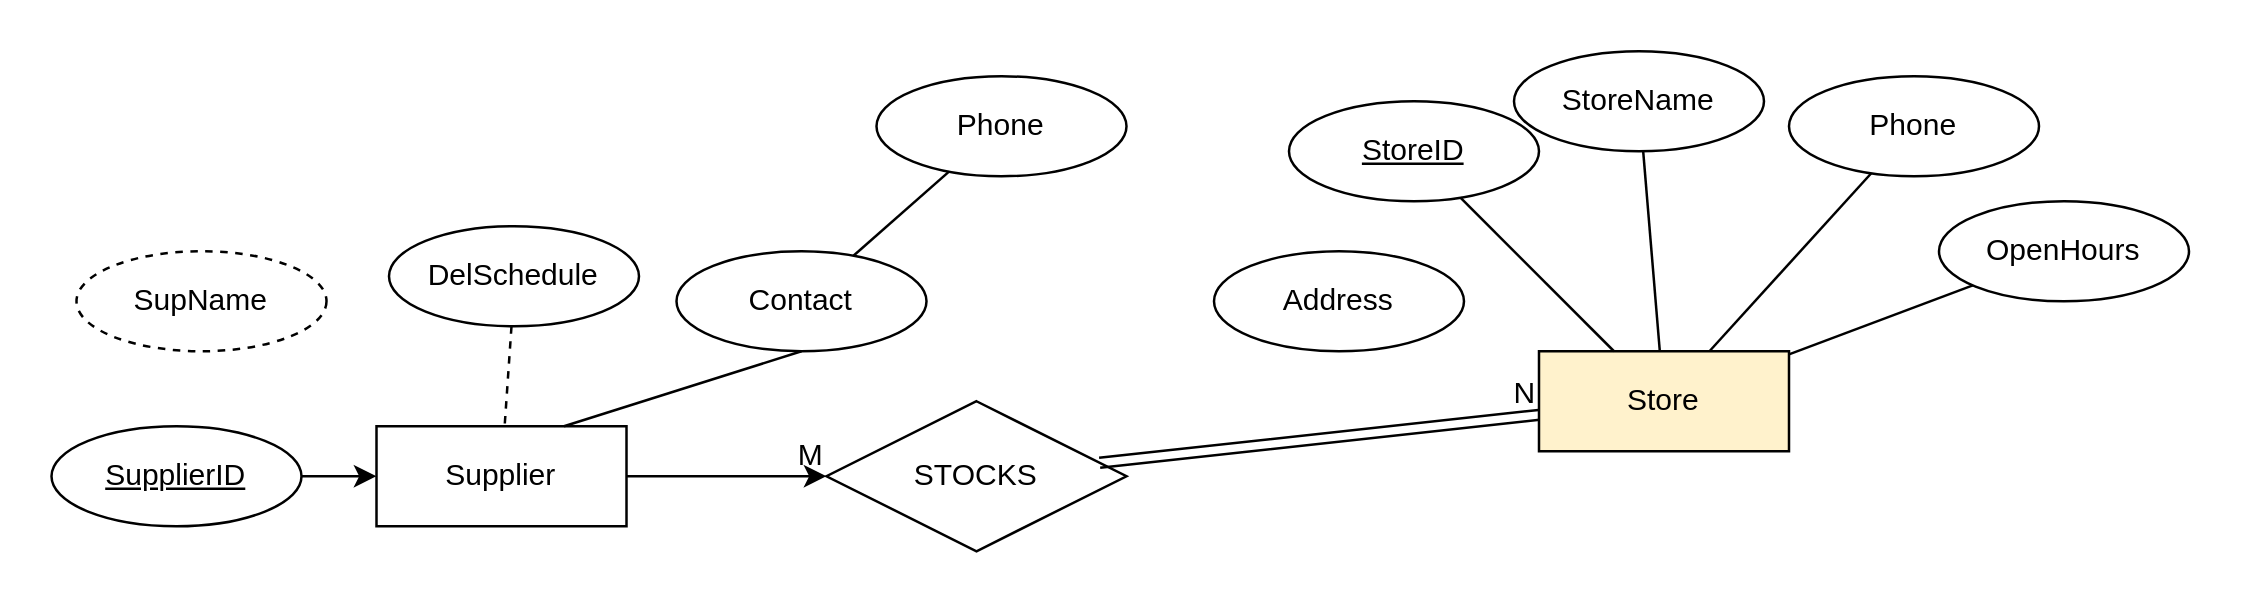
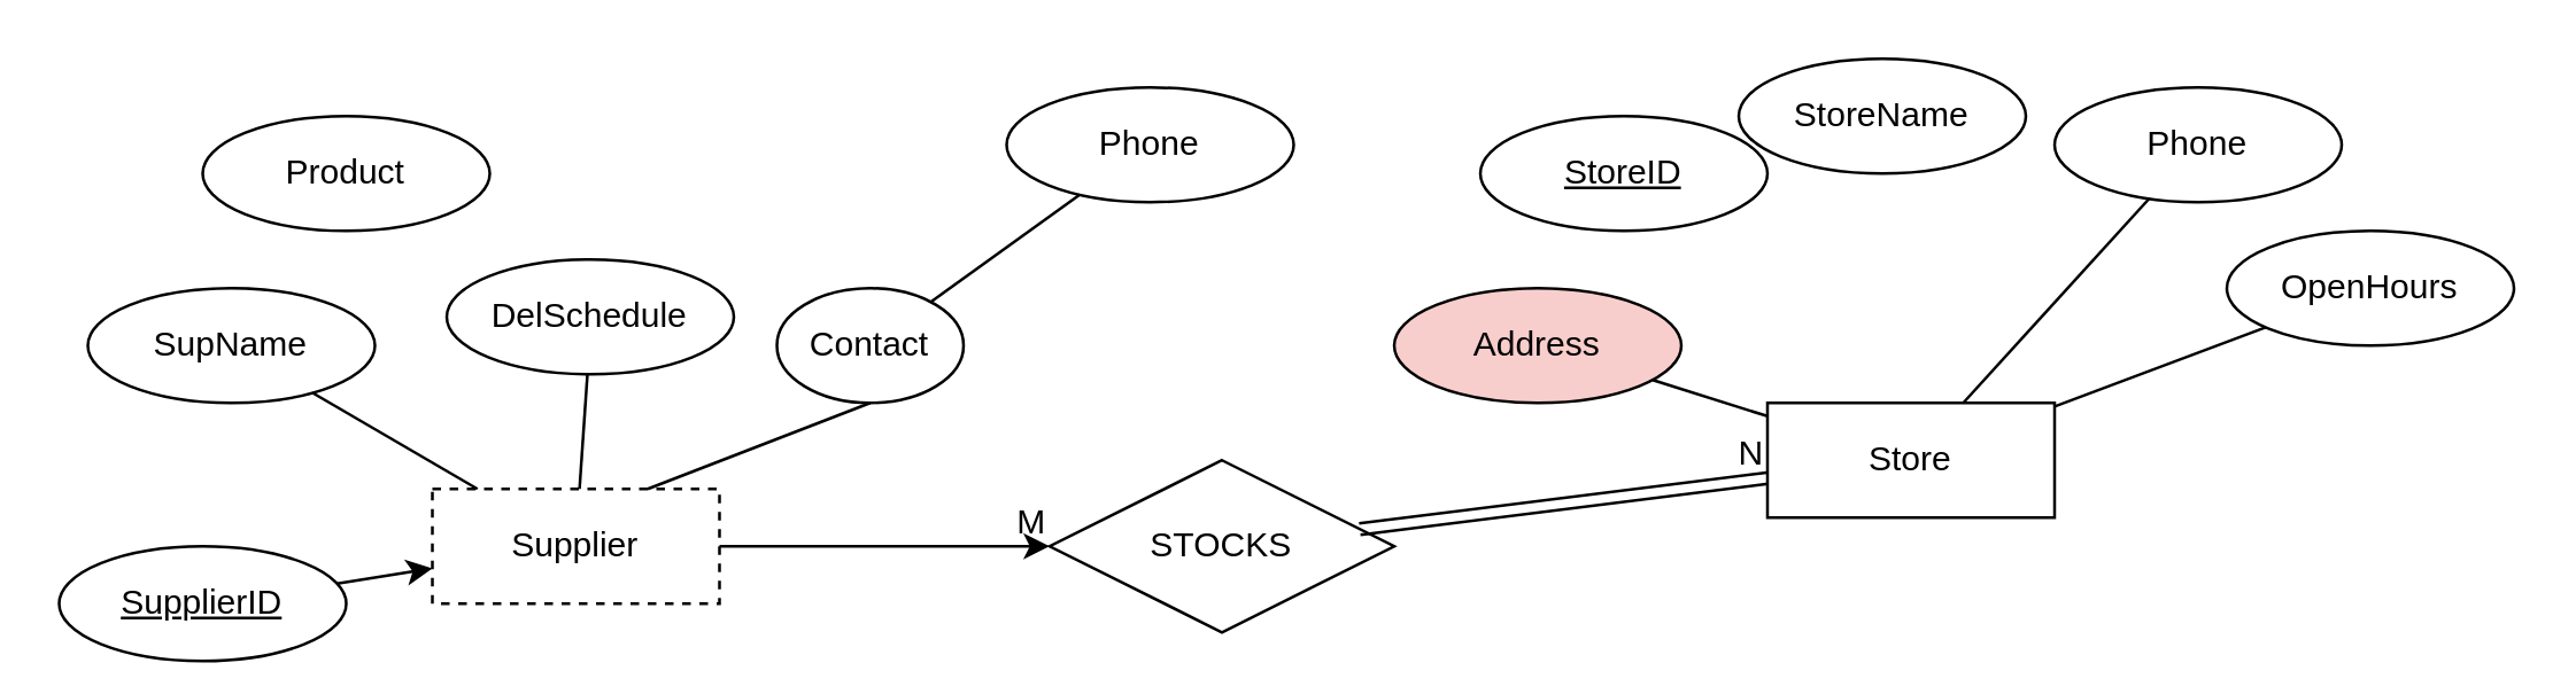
  <mxCell id="0" />
  <mxCell id="1" parent="0" />
- <mxCell id="2" value="Store" style="whiteSpace=wrap;html=1;align=center;fillColor=#fff2cc;" parent="1" vertex="1"><mxGeometry x="615" y="140" width="100" height="40" as="geometry" /></mxCell>
+ <mxCell id="2" value="Store" style="whiteSpace=wrap;html=1;align=center;" parent="1" vertex="1"><mxGeometry x="615" y="140" width="100" height="40" as="geometry" /></mxCell>
  <mxCell id="3" value="&lt;u&gt;StoreID&lt;/u&gt;" style="ellipse;whiteSpace=wrap;html=1;align=center;" parent="1" vertex="1"><mxGeometry x="515" y="40" width="100" height="40" as="geometry" /></mxCell>
  <mxCell id="4" value="Phone" style="ellipse;whiteSpace=wrap;html=1;align=center;" parent="1" vertex="1"><mxGeometry x="715" y="30" width="100" height="40" as="geometry" /></mxCell>
  <mxCell id="5" value="StoreName" style="ellipse;whiteSpace=wrap;html=1;align=center;" parent="1" vertex="1"><mxGeometry x="605" y="20" width="100" height="40" as="geometry" /></mxCell>
- <mxCell id="6" value="Address" style="ellipse;whiteSpace=wrap;html=1;align=center;" parent="1" vertex="1"><mxGeometry x="485" y="100" width="100" height="40" as="geometry" /></mxCell>
- <mxCell id="7" value="Supplier" style="whiteSpace=wrap;html=1;align=center;" parent="1" vertex="1"><mxGeometry x="150" y="170" width="100" height="40" as="geometry" /></mxCell>
- <mxCell id="8" value="&lt;u&gt;SupplierID&lt;/u&gt;" style="ellipse;whiteSpace=wrap;html=1;align=center;" parent="1" vertex="1"><mxGeometry x="20" y="170" width="100" height="40" as="geometry" /></mxCell>
+ <mxCell id="6" value="Address" style="ellipse;whiteSpace=wrap;html=1;align=center;fillColor=#f8cecc;" parent="1" vertex="1"><mxGeometry x="485" y="100" width="100" height="40" as="geometry" /></mxCell>
+ <mxCell id="7" value="Supplier" style="whiteSpace=wrap;html=1;align=center;dashed=1;" parent="1" vertex="1"><mxGeometry x="150" y="170" width="100" height="40" as="geometry" /></mxCell>
+ <mxCell id="8" value="&lt;u&gt;SupplierID&lt;/u&gt;" style="ellipse;whiteSpace=wrap;html=1;align=center;" parent="1" vertex="1"><mxGeometry x="20" y="190" width="100" height="40" as="geometry" /></mxCell>
  <mxCell id="9" value="DelSchedule" style="ellipse;whiteSpace=wrap;html=1;align=center;" parent="1" vertex="1"><mxGeometry x="155" y="90" width="100" height="40" as="geometry" /></mxCell>
- <mxCell id="10" value="Contact" style="ellipse;whiteSpace=wrap;html=1;align=center;" parent="1" vertex="1"><mxGeometry x="270" y="100" width="100" height="40" as="geometry" /></mxCell>
+ <mxCell id="10" value="Contact" style="ellipse;whiteSpace=wrap;html=1;align=center;" parent="1" vertex="1"><mxGeometry x="270" y="100" width="65" height="40" as="geometry" /></mxCell>
  <mxCell id="11" value="Phone" style="ellipse;whiteSpace=wrap;html=1;align=center;" parent="1" vertex="1"><mxGeometry x="350" y="30" width="100" height="40" as="geometry" /></mxCell>
  <mxCell id="12" value="" style="endArrow=none;html=1;rounded=0;" parent="1" source="11" target="10" edge="1"><mxGeometry relative="1" as="geometry"><mxPoint x="290" y="-20" as="sourcePoint" /><mxPoint x="330" y="29.5" as="targetPoint" /></mxGeometry></mxCell>
  <mxCell id="13" value="" style="endArrow=classic;html=1;rounded=0;" parent="1" source="8" target="7" edge="1"><mxGeometry relative="1" as="geometry"><mxPoint x="0" y="170" as="sourcePoint" /><mxPoint x="160" y="170" as="targetPoint" /></mxGeometry></mxCell>
- <mxCell id="14" value="" style="endArrow=none;html=1;rounded=0;dashed=1;" parent="1" source="9" target="7" edge="1"><mxGeometry relative="1" as="geometry"><mxPoint x="0" y="170" as="sourcePoint" /><mxPoint x="160" y="170" as="targetPoint" /></mxGeometry></mxCell>
+ <mxCell id="14" value="" style="endArrow=none;html=1;rounded=0;" parent="1" source="9" target="7" edge="1"><mxGeometry relative="1" as="geometry"><mxPoint x="0" y="170" as="sourcePoint" /><mxPoint x="160" y="170" as="targetPoint" /></mxGeometry></mxCell>
  <mxCell id="15" value="" style="endArrow=none;html=1;rounded=0;exitX=0.5;exitY=1;exitDx=0;exitDy=0;entryX=0.75;entryY=0;entryDx=0;entryDy=0;" parent="1" source="10" target="7" edge="1"><mxGeometry relative="1" as="geometry"><mxPoint x="220" y="70" as="sourcePoint" /><mxPoint x="240" y="110" as="targetPoint" /></mxGeometry></mxCell>
  <mxCell id="16" value="" style="endArrow=none;html=1;rounded=0;" parent="1" source="2" target="4" edge="1"><mxGeometry relative="1" as="geometry"><mxPoint x="805" y="20" as="sourcePoint" /><mxPoint x="965" y="20" as="targetPoint" /></mxGeometry></mxCell>
- <mxCell id="17" value="" style="endArrow=none;html=1;rounded=0;" parent="1" source="2" target="5" edge="1"><mxGeometry relative="1" as="geometry"><mxPoint x="705" y="150" as="sourcePoint" /><mxPoint x="769" y="107" as="targetPoint" /></mxGeometry></mxCell>
- <mxCell id="18" value="" style="endArrow=none;html=1;rounded=0;" parent="1" source="3" target="2" edge="1"><mxGeometry relative="1" as="geometry"><mxPoint x="715" y="160" as="sourcePoint" /><mxPoint x="779" y="117" as="targetPoint" /></mxGeometry></mxCell>
+ <mxCell id="19" value="" style="endArrow=none;html=1;rounded=0;" parent="1" source="6" target="2" edge="1"><mxGeometry relative="1" as="geometry"><mxPoint x="725" y="170" as="sourcePoint" /><mxPoint x="789" y="127" as="targetPoint" /></mxGeometry></mxCell>
  <mxCell id="20" value="" style="endArrow=none;html=1;rounded=0;" parent="1" source="22" edge="1"><mxGeometry relative="1" as="geometry"><mxPoint x="735" y="180" as="sourcePoint" /><mxPoint x="800.161" y="104.346" as="targetPoint" /></mxGeometry></mxCell>
  <mxCell id="21" value="" style="endArrow=none;html=1;rounded=0;" parent="1" source="2" target="22" edge="1"><mxGeometry relative="1" as="geometry"><mxPoint x="714" y="140" as="sourcePoint" /><mxPoint x="800.161" y="104.346" as="targetPoint" /></mxGeometry></mxCell>
  <mxCell id="22" value="OpenHours" style="ellipse;whiteSpace=wrap;html=1;align=center;" parent="1" vertex="1"><mxGeometry x="775" y="80" width="100" height="40" as="geometry" /></mxCell>
- <mxCell id="23" value="STOCKS" style="shape=rhombus;perimeter=rhombusPerimeter;whiteSpace=wrap;html=1;align=center;" parent="1" vertex="1"><mxGeometry x="330" y="160" width="120" height="60" as="geometry" /></mxCell>
+ <mxCell id="23" value="STOCKS" style="shape=rhombus;perimeter=rhombusPerimeter;whiteSpace=wrap;html=1;align=center;" parent="1" vertex="1"><mxGeometry x="365" y="160" width="120" height="60" as="geometry" /></mxCell>
  <mxCell id="24" value="" style="endArrow=classic;html=1;rounded=0;" parent="1" source="7" target="23" edge="1"><mxGeometry relative="1" as="geometry"><mxPoint x="220" y="189.5" as="sourcePoint" /><mxPoint x="380" y="189.5" as="targetPoint" /></mxGeometry></mxCell>
  <mxCell id="25" value="M" style="resizable=0;html=1;whiteSpace=wrap;align=right;verticalAlign=bottom;" parent="24" connectable="0" vertex="1"><mxGeometry x="1" relative="1" as="geometry" /></mxCell>
  <mxCell id="26" value="" style="shape=link;html=1;rounded=0;" parent="1" source="23" target="2" edge="1"><mxGeometry relative="1" as="geometry"><mxPoint x="500" y="219" as="sourcePoint" /><mxPoint x="660" y="219" as="targetPoint" /></mxGeometry></mxCell>
  <mxCell id="27" value="N" style="resizable=0;html=1;whiteSpace=wrap;align=right;verticalAlign=bottom;" parent="26" connectable="0" vertex="1"><mxGeometry x="1" relative="1" as="geometry" /></mxCell>
- <mxCell id="28" value="SupName" style="ellipse;whiteSpace=wrap;html=1;align=center;dashed=1;" parent="1" vertex="1"><mxGeometry x="30" y="100" width="100" height="40" as="geometry" /></mxCell>
+ <mxCell id="28" value="SupName" style="ellipse;whiteSpace=wrap;html=1;align=center;" parent="1" vertex="1"><mxGeometry x="30" y="100" width="100" height="40" as="geometry" /></mxCell>
+ <mxCell id="29" value="" style="endArrow=none;html=1;rounded=0;" parent="1" source="7" target="28" edge="1"><mxGeometry relative="1" as="geometry"><mxPoint x="410" y="130" as="sourcePoint" /><mxPoint x="570" y="130" as="targetPoint" /></mxGeometry></mxCell>
+ <mxCell id="30" value="Product" style="ellipse;whiteSpace=wrap;html=1;align=center;" vertex="1" parent="1"><mxGeometry x="70" y="40" width="100" height="40" as="geometry" /></mxCell>
